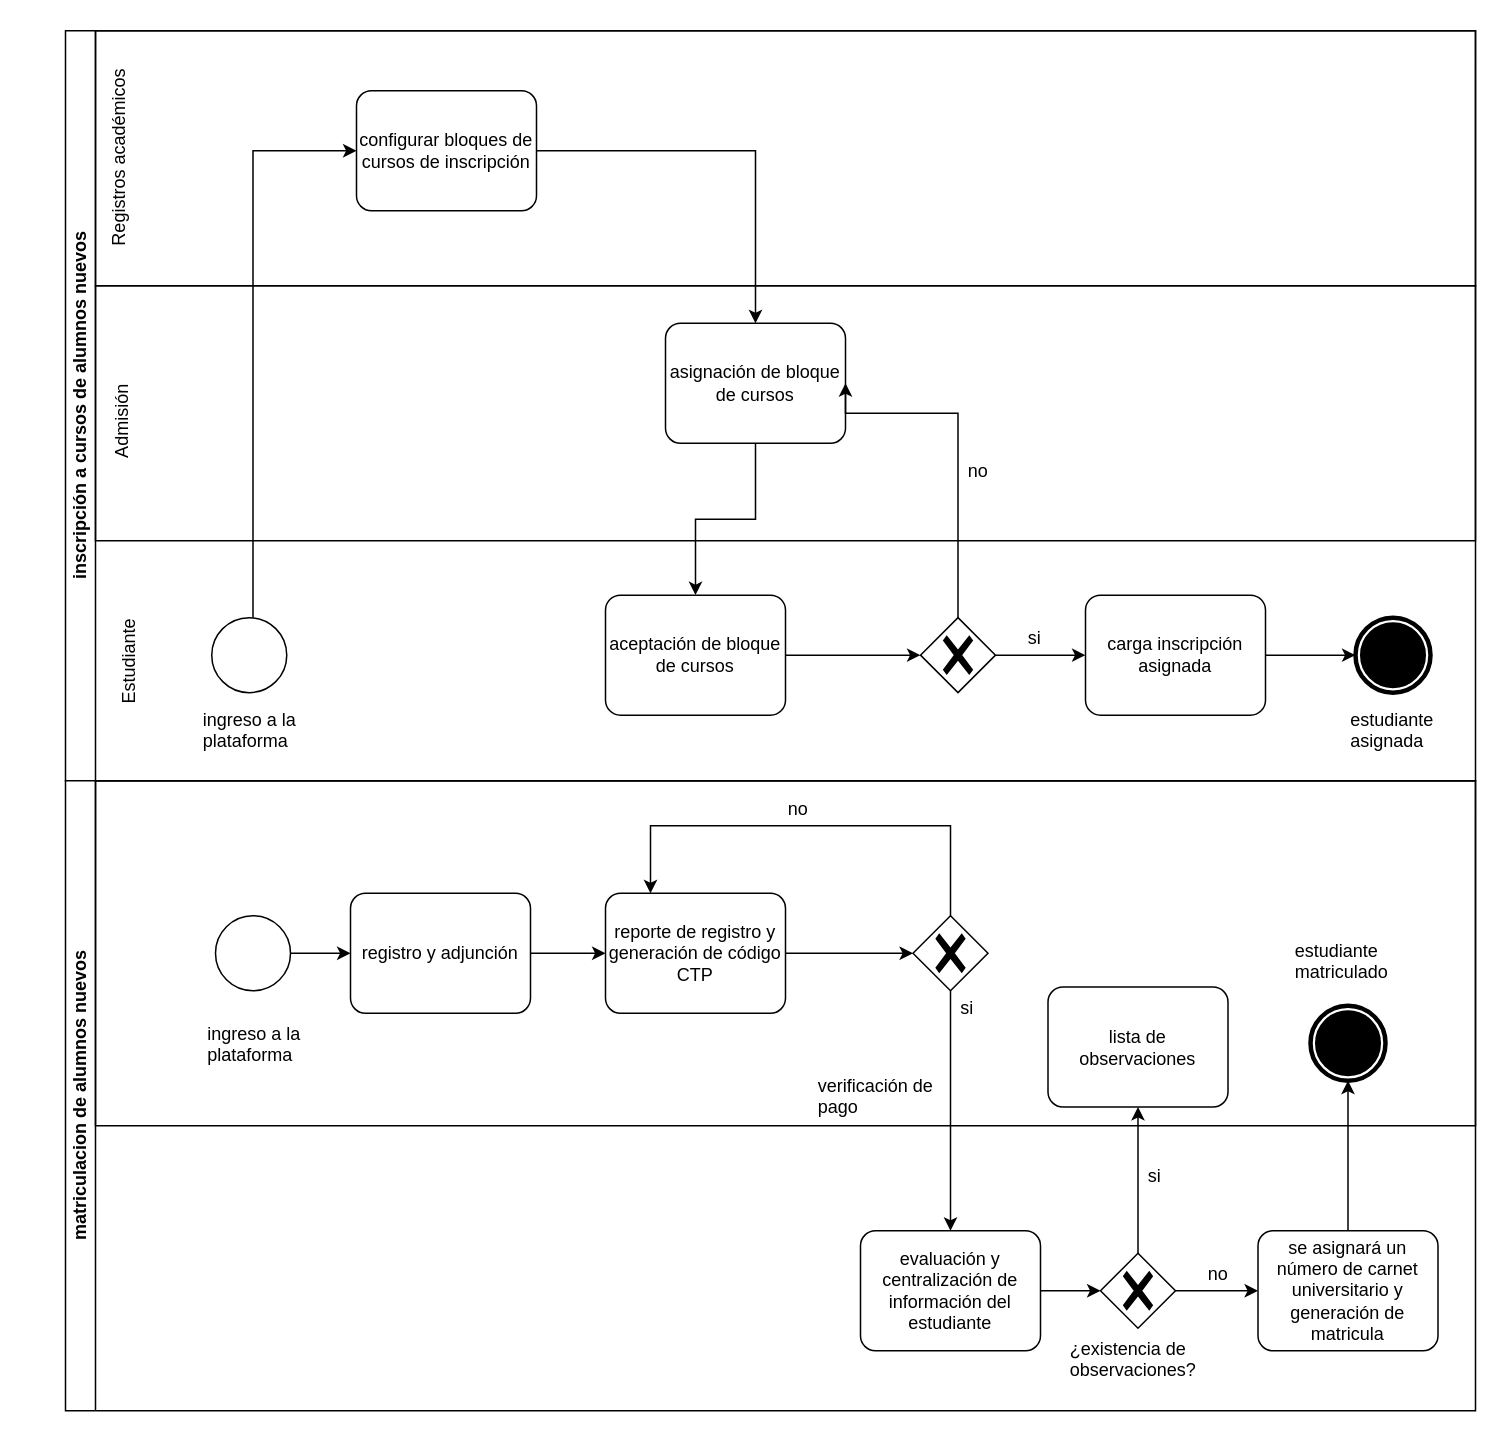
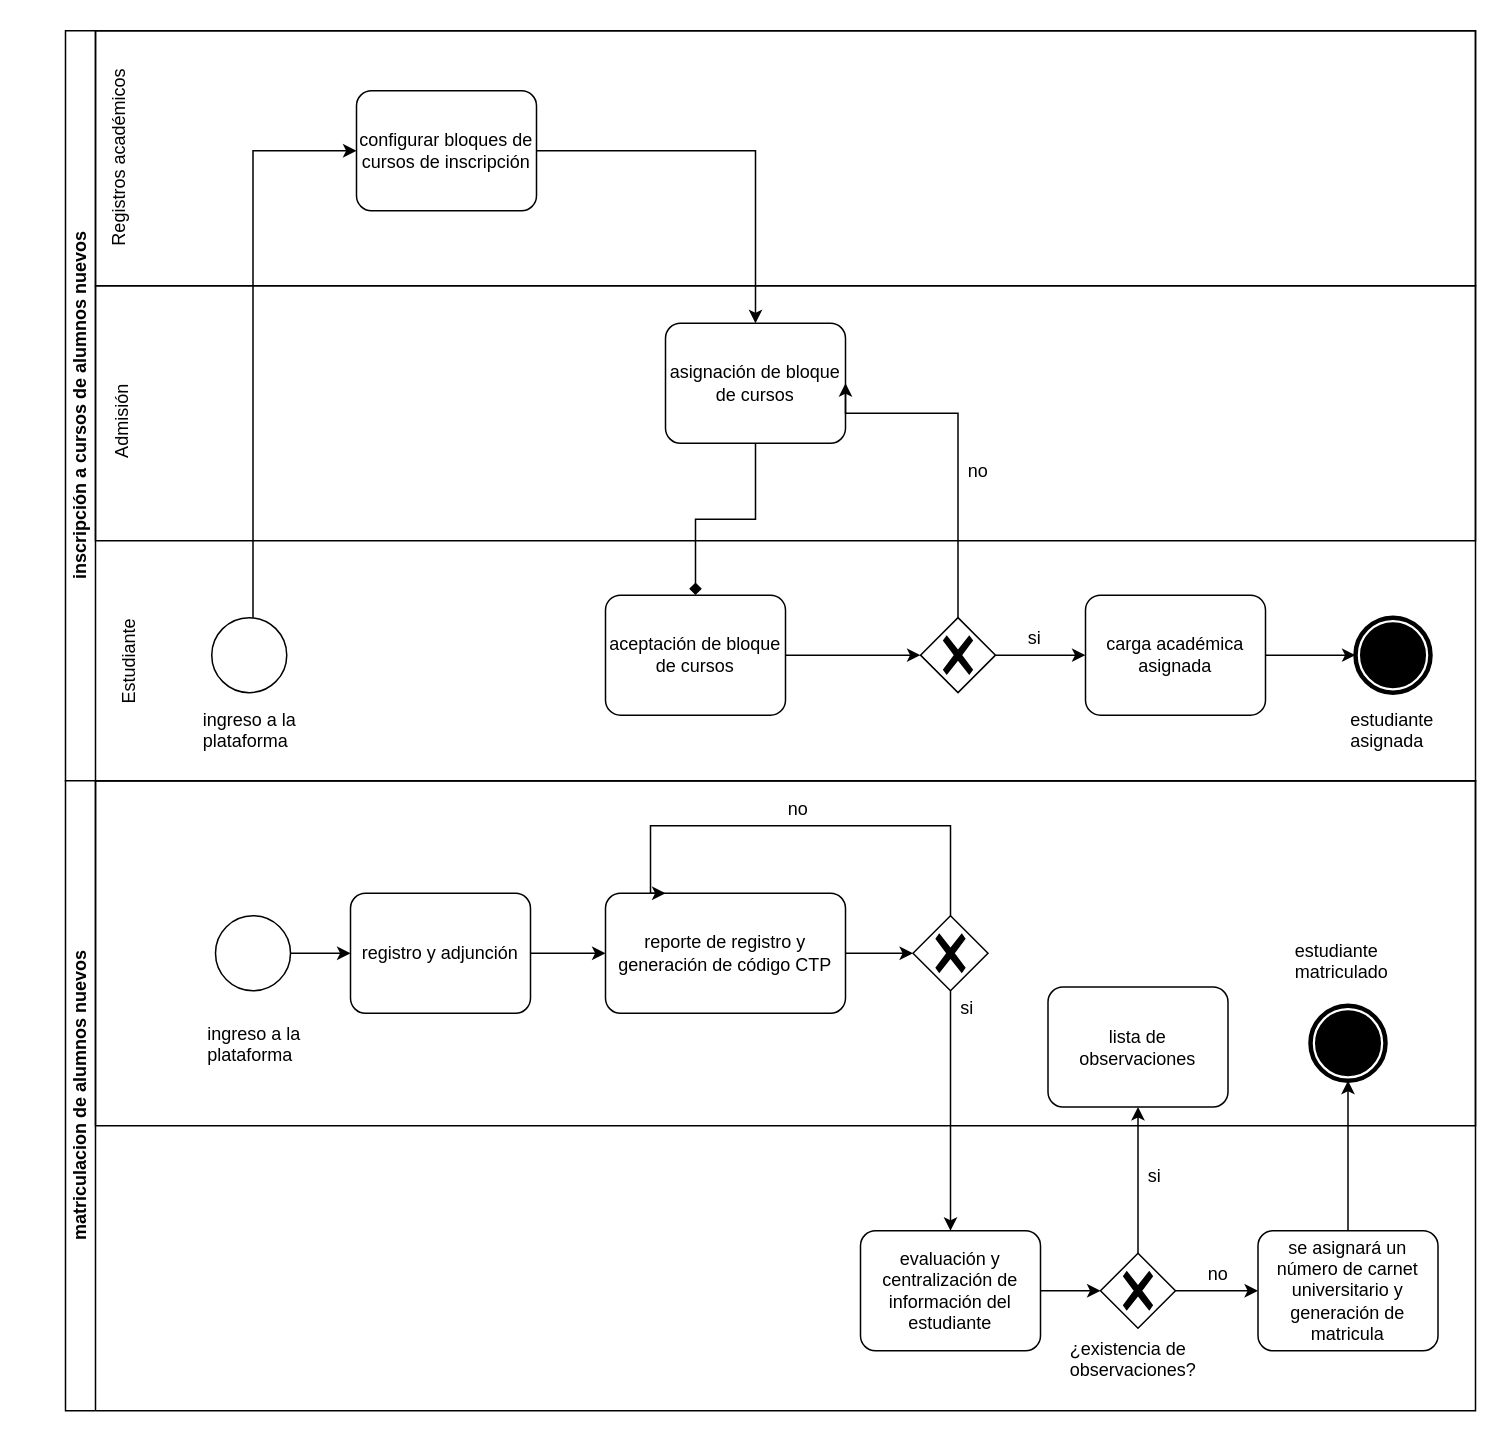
  <mxCell id="0" />
  <mxCell id="1" parent="0" />
  <mxCell id="2" value="inscripción a cursos de alumnos nuevos" style="swimlane;startSize=20;horizontal=0;html=1;whiteSpace=wrap;" vertex="1" parent="1"><mxGeometry x="43" y="20" width="940" height="500" as="geometry" /></mxCell>
  <mxCell id="3" value="" style="swimlane;html=1;startSize=20;fontStyle=0;collapsible=0;horizontal=1;swimlaneLine=0;fillColor=none;whiteSpace=wrap;" vertex="1" parent="2"><mxGeometry x="20" width="920" height="170" as="geometry" /></mxCell>
  <mxCell id="4" value="configurar bloques de cursos de inscripción" style="points=[[0.25,0,0],[0.5,0,0],[0.75,0,0],[1,0.25,0],[1,0.5,0],[1,0.75,0],[0.75,1,0],[0.5,1,0],[0.25,1,0],[0,0.75,0],[0,0.5,0],[0,0.25,0]];shape=mxgraph.bpmn.task;whiteSpace=wrap;rectStyle=rounded;size=10;html=1;container=1;expand=0;collapsible=0;taskMarker=abstract;" vertex="1" parent="3"><mxGeometry x="174" y="40" width="120" height="80" as="geometry" /></mxCell>
  <mxCell id="5" value="Registros académicos" style="text;whiteSpace=wrap;html=1;rotation=-90;" vertex="1" parent="3"><mxGeometry x="-42.5" y="68.75" width="122.5" height="32.5" as="geometry" /></mxCell>
  <mxCell id="6" value="Estudiante" style="text;whiteSpace=wrap;html=1;rotation=-90;" vertex="1" parent="2"><mxGeometry x="10" y="400" width="70" height="32.5" as="geometry" /></mxCell>
  <mxCell id="7" style="edgeStyle=orthogonalEdgeStyle;rounded=0;orthogonalLoop=1;jettySize=auto;html=1;" edge="1" parent="2" source="8" target="18"><mxGeometry relative="1" as="geometry" /></mxCell>
  <mxCell id="8" value="aceptación de bloque de cursos" style="points=[[0.25,0,0],[0.5,0,0],[0.75,0,0],[1,0.25,0],[1,0.5,0],[1,0.75,0],[0.75,1,0],[0.5,1,0],[0.25,1,0],[0,0.75,0],[0,0.5,0],[0,0.25,0]];shape=mxgraph.bpmn.task;whiteSpace=wrap;rectStyle=rounded;size=10;html=1;container=1;expand=0;collapsible=0;taskMarker=abstract;" vertex="1" parent="2"><mxGeometry x="360" y="376.25" width="120" height="80" as="geometry" /></mxCell>
  <mxCell id="9" value="" style="swimlane;html=1;startSize=20;fontStyle=0;collapsible=0;horizontal=1;swimlaneLine=0;fillColor=none;whiteSpace=wrap;" vertex="1" parent="2"><mxGeometry x="20" y="170" width="920" height="170" as="geometry" /></mxCell>
  <mxCell id="10" value="asignación de bloque de cursos" style="points=[[0.25,0,0],[0.5,0,0],[0.75,0,0],[1,0.25,0],[1,0.5,0],[1,0.75,0],[0.75,1,0],[0.5,1,0],[0.25,1,0],[0,0.75,0],[0,0.5,0],[0,0.25,0]];shape=mxgraph.bpmn.task;whiteSpace=wrap;rectStyle=rounded;size=10;html=1;container=1;expand=0;collapsible=0;taskMarker=abstract;" vertex="1" parent="9"><mxGeometry x="380" y="25" width="120" height="80" as="geometry" /></mxCell>
  <mxCell id="11" value="Admisión" style="text;whiteSpace=wrap;html=1;rotation=-90;" vertex="1" parent="9"><mxGeometry x="-12.5" y="68.75" width="65" height="32.5" as="geometry" /></mxCell>
  <mxCell id="12" value="no" style="text;whiteSpace=wrap;html=1;" vertex="1" parent="9"><mxGeometry x="580" y="110" width="20" height="30" as="geometry" /></mxCell>
  <mxCell id="13" style="edgeStyle=orthogonalEdgeStyle;rounded=0;orthogonalLoop=1;jettySize=auto;html=1;entryX=0;entryY=0.5;entryDx=0;entryDy=0;entryPerimeter=0;" edge="1" parent="2" source="24" target="4"><mxGeometry relative="1" as="geometry"><Array as="points"><mxPoint x="125" y="80" /></Array></mxGeometry></mxCell>
  <mxCell id="14" style="edgeStyle=orthogonalEdgeStyle;rounded=0;orthogonalLoop=1;jettySize=auto;html=1;entryX=0.5;entryY=0;entryDx=0;entryDy=0;entryPerimeter=0;" edge="1" parent="2" source="4" target="10"><mxGeometry relative="1" as="geometry" /></mxCell>
- <mxCell id="15" style="edgeStyle=orthogonalEdgeStyle;rounded=0;orthogonalLoop=1;jettySize=auto;html=1;entryX=0.5;entryY=0;entryDx=0;entryDy=0;entryPerimeter=0;" edge="1" parent="2" source="10" target="8"><mxGeometry relative="1" as="geometry" /></mxCell>
+ <mxCell id="15" style="edgeStyle=orthogonalEdgeStyle;rounded=0;orthogonalLoop=1;jettySize=auto;html=1;entryX=0.5;entryY=0;entryDx=0;entryDy=0;entryPerimeter=0;endArrow=diamond;" edge="1" parent="2" source="10" target="8"><mxGeometry relative="1" as="geometry" /></mxCell>
  <mxCell id="16" style="edgeStyle=orthogonalEdgeStyle;rounded=0;orthogonalLoop=1;jettySize=auto;html=1;entryX=1;entryY=0.5;entryDx=0;entryDy=0;entryPerimeter=0;" edge="1" parent="2" source="18" target="10"><mxGeometry relative="1" as="geometry"><Array as="points"><mxPoint x="595" y="255" /></Array></mxGeometry></mxCell>
  <mxCell id="17" style="edgeStyle=orthogonalEdgeStyle;rounded=0;orthogonalLoop=1;jettySize=auto;html=1;entryX=0;entryY=0.5;entryDx=0;entryDy=0;entryPerimeter=0;" edge="1" parent="2" source="18" target="20"><mxGeometry relative="1" as="geometry" /></mxCell>
  <mxCell id="18" value="" style="points=[[0.25,0.25,0],[0.5,0,0],[0.75,0.25,0],[1,0.5,0],[0.75,0.75,0],[0.5,1,0],[0.25,0.75,0],[0,0.5,0]];shape=mxgraph.bpmn.gateway2;html=1;verticalLabelPosition=bottom;labelBackgroundColor=#ffffff;verticalAlign=top;align=center;perimeter=rhombusPerimeter;outlineConnect=0;outline=none;symbol=none;gwType=exclusive;" vertex="1" parent="2"><mxGeometry x="570" y="391.25" width="50" height="50" as="geometry" /></mxCell>
  <mxCell id="19" style="edgeStyle=orthogonalEdgeStyle;rounded=0;orthogonalLoop=1;jettySize=auto;html=1;entryX=0;entryY=0.5;entryDx=0;entryDy=0;entryPerimeter=0;" edge="1" parent="2" source="20" target="21"><mxGeometry relative="1" as="geometry" /></mxCell>
- <mxCell id="20" value="carga inscripción asignada" style="points=[[0.25,0,0],[0.5,0,0],[0.75,0,0],[1,0.25,0],[1,0.5,0],[1,0.75,0],[0.75,1,0],[0.5,1,0],[0.25,1,0],[0,0.75,0],[0,0.5,0],[0,0.25,0]];shape=mxgraph.bpmn.task;whiteSpace=wrap;rectStyle=rounded;size=10;html=1;container=1;expand=0;collapsible=0;taskMarker=abstract;" vertex="1" parent="2"><mxGeometry x="680" y="376.25" width="120" height="80" as="geometry" /></mxCell>
+ <mxCell id="20" value="carga académica asignada" style="points=[[0.25,0,0],[0.5,0,0],[0.75,0,0],[1,0.25,0],[1,0.5,0],[1,0.75,0],[0.75,1,0],[0.5,1,0],[0.25,1,0],[0,0.75,0],[0,0.5,0],[0,0.25,0]];shape=mxgraph.bpmn.task;whiteSpace=wrap;rectStyle=rounded;size=10;html=1;container=1;expand=0;collapsible=0;taskMarker=abstract;" vertex="1" parent="2"><mxGeometry x="680" y="376.25" width="120" height="80" as="geometry" /></mxCell>
  <mxCell id="21" value="" style="points=[[0.145,0.145,0],[0.5,0,0],[0.855,0.145,0],[1,0.5,0],[0.855,0.855,0],[0.5,1,0],[0.145,0.855,0],[0,0.5,0]];shape=mxgraph.bpmn.event;html=1;verticalLabelPosition=bottom;labelBackgroundColor=#ffffff;verticalAlign=top;align=center;perimeter=ellipsePerimeter;outlineConnect=0;aspect=fixed;outline=end;symbol=terminate;" vertex="1" parent="2"><mxGeometry x="860" y="391.25" width="50" height="50" as="geometry" /></mxCell>
  <mxCell id="22" value="estudiante asignada" style="text;whiteSpace=wrap;html=1;" vertex="1" parent="2"><mxGeometry x="855" y="446.25" width="60" height="30" as="geometry" /></mxCell>
  <mxCell id="23" value="ingreso a la plataforma" style="text;whiteSpace=wrap;html=1;" vertex="1" parent="2"><mxGeometry x="90" y="446.25" width="65" height="40" as="geometry" /></mxCell>
  <mxCell id="24" value="" style="points=[[0.145,0.145,0],[0.5,0,0],[0.855,0.145,0],[1,0.5,0],[0.855,0.855,0],[0.5,1,0],[0.145,0.855,0],[0,0.5,0]];shape=mxgraph.bpmn.event;html=1;verticalLabelPosition=bottom;labelBackgroundColor=#ffffff;verticalAlign=top;align=center;perimeter=ellipsePerimeter;outlineConnect=0;aspect=fixed;outline=standard;symbol=general;" vertex="1" parent="2"><mxGeometry x="97.5" y="391.25" width="50" height="50" as="geometry" /></mxCell>
  <mxCell id="25" value="si" style="text;whiteSpace=wrap;html=1;" vertex="1" parent="2"><mxGeometry x="640" y="391.25" width="20" height="30" as="geometry" /></mxCell>
  <mxCell id="26" value="matriculacion de alumnos nuevos" style="swimlane;startSize=20;horizontal=0;html=1;whiteSpace=wrap;" vertex="1" parent="1"><mxGeometry x="43" y="520" width="940" height="420" as="geometry" /></mxCell>
  <mxCell id="27" value="" style="swimlane;html=1;startSize=20;fontStyle=0;collapsible=0;horizontal=1;swimlaneLine=0;fillColor=none;whiteSpace=wrap;" vertex="1" parent="26"><mxGeometry x="20" width="920" height="230" as="geometry" /></mxCell>
  <mxCell id="28" style="edgeStyle=orthogonalEdgeStyle;rounded=0;orthogonalLoop=1;jettySize=auto;html=1;entryX=0;entryY=0.5;entryDx=0;entryDy=0;entryPerimeter=0;" edge="1" parent="27" source="29" target="31"><mxGeometry relative="1" as="geometry" /></mxCell>
  <mxCell id="29" value="" style="points=[[0.145,0.145,0],[0.5,0,0],[0.855,0.145,0],[1,0.5,0],[0.855,0.855,0],[0.5,1,0],[0.145,0.855,0],[0,0.5,0]];shape=mxgraph.bpmn.event;html=1;verticalLabelPosition=bottom;labelBackgroundColor=#ffffff;verticalAlign=top;align=center;perimeter=ellipsePerimeter;outlineConnect=0;aspect=fixed;outline=standard;symbol=general;" vertex="1" parent="27"><mxGeometry x="80" y="90" width="50" height="50" as="geometry" /></mxCell>
  <mxCell id="30" style="edgeStyle=orthogonalEdgeStyle;rounded=0;orthogonalLoop=1;jettySize=auto;html=1;entryX=0;entryY=0.5;entryDx=0;entryDy=0;entryPerimeter=0;" edge="1" parent="27" source="31" target="33"><mxGeometry relative="1" as="geometry" /></mxCell>
  <mxCell id="31" value="registro y adjunción" style="points=[[0.25,0,0],[0.5,0,0],[0.75,0,0],[1,0.25,0],[1,0.5,0],[1,0.75,0],[0.75,1,0],[0.5,1,0],[0.25,1,0],[0,0.75,0],[0,0.5,0],[0,0.25,0]];shape=mxgraph.bpmn.task;whiteSpace=wrap;rectStyle=rounded;size=10;html=1;container=1;expand=0;collapsible=0;taskMarker=abstract;" vertex="1" parent="27"><mxGeometry x="170" y="75" width="120" height="80" as="geometry" /></mxCell>
  <mxCell id="32" style="edgeStyle=orthogonalEdgeStyle;rounded=0;orthogonalLoop=1;jettySize=auto;html=1;exitX=1;exitY=0.5;exitDx=0;exitDy=0;exitPerimeter=0;entryX=0;entryY=0.5;entryDx=0;entryDy=0;entryPerimeter=0;" edge="1" parent="27" source="33" target="38"><mxGeometry relative="1" as="geometry" /></mxCell>
- <mxCell id="33" value="reporte de registro y generación de código CTP" style="points=[[0.25,0,0],[0.5,0,0],[0.75,0,0],[1,0.25,0],[1,0.5,0],[1,0.75,0],[0.75,1,0],[0.5,1,0],[0.25,1,0],[0,0.75,0],[0,0.5,0],[0,0.25,0]];shape=mxgraph.bpmn.task;whiteSpace=wrap;rectStyle=rounded;size=10;html=1;container=1;expand=0;collapsible=0;taskMarker=abstract;" vertex="1" parent="27"><mxGeometry x="340" y="75" width="120" height="80" as="geometry" /></mxCell>
+ <mxCell id="33" value="reporte de registro y generación de código CTP" style="points=[[0.25,0,0],[0.5,0,0],[0.75,0,0],[1,0.25,0],[1,0.5,0],[1,0.75,0],[0.75,1,0],[0.5,1,0],[0.25,1,0],[0,0.75,0],[0,0.5,0],[0,0.25,0]];shape=mxgraph.bpmn.task;whiteSpace=wrap;rectStyle=rounded;size=10;html=1;container=1;expand=0;collapsible=0;taskMarker=abstract;" vertex="1" parent="27"><mxGeometry x="340" y="75" width="160" height="80" as="geometry" /></mxCell>
  <mxCell id="34" value="ingreso a la plataforma" style="text;whiteSpace=wrap;html=1;" vertex="1" parent="27"><mxGeometry x="72.5" y="155" width="65" height="40" as="geometry" /></mxCell>
  <mxCell id="35" value="" style="points=[[0.145,0.145,0],[0.5,0,0],[0.855,0.145,0],[1,0.5,0],[0.855,0.855,0],[0.5,1,0],[0.145,0.855,0],[0,0.5,0]];shape=mxgraph.bpmn.event;html=1;verticalLabelPosition=bottom;labelBackgroundColor=#ffffff;verticalAlign=top;align=center;perimeter=ellipsePerimeter;outlineConnect=0;aspect=fixed;outline=end;symbol=terminate;" vertex="1" parent="27"><mxGeometry x="810" y="150" width="50" height="50" as="geometry" /></mxCell>
  <mxCell id="36" value="lista de observaciones" style="points=[[0.25,0,0],[0.5,0,0],[0.75,0,0],[1,0.25,0],[1,0.5,0],[1,0.75,0],[0.75,1,0],[0.5,1,0],[0.25,1,0],[0,0.75,0],[0,0.5,0],[0,0.25,0]];shape=mxgraph.bpmn.task;whiteSpace=wrap;rectStyle=rounded;size=10;html=1;container=1;expand=0;collapsible=0;taskMarker=abstract;" vertex="1" parent="27"><mxGeometry x="635" y="137.5" width="120" height="80" as="geometry" /></mxCell>
  <mxCell id="37" style="edgeStyle=orthogonalEdgeStyle;rounded=0;orthogonalLoop=1;jettySize=auto;html=1;entryX=0.25;entryY=0;entryDx=0;entryDy=0;entryPerimeter=0;exitX=0.5;exitY=0;exitDx=0;exitDy=0;exitPerimeter=0;" edge="1" parent="27" source="38" target="33"><mxGeometry relative="1" as="geometry"><Array as="points"><mxPoint x="570" y="30" /><mxPoint x="370" y="30" /></Array></mxGeometry></mxCell>
  <mxCell id="38" value="" style="points=[[0.25,0.25,0],[0.5,0,0],[0.75,0.25,0],[1,0.5,0],[0.75,0.75,0],[0.5,1,0],[0.25,0.75,0],[0,0.5,0]];shape=mxgraph.bpmn.gateway2;html=1;verticalLabelPosition=bottom;labelBackgroundColor=#ffffff;verticalAlign=top;align=center;perimeter=rhombusPerimeter;outlineConnect=0;outline=none;symbol=none;gwType=exclusive;" vertex="1" parent="27"><mxGeometry x="545" y="90" width="50" height="50" as="geometry" /></mxCell>
  <mxCell id="39" value="no" style="text;whiteSpace=wrap;html=1;" vertex="1" parent="27"><mxGeometry x="460" y="5" width="20" height="30" as="geometry" /></mxCell>
- <mxCell id="40" value="verificación de pago" style="text;whiteSpace=wrap;html=1;" vertex="1" parent="27"><mxGeometry x="480" y="190" width="85" height="40" as="geometry" /></mxCell>
  <mxCell id="41" value="si" style="text;whiteSpace=wrap;html=1;" vertex="1" parent="27"><mxGeometry x="575" y="137.5" width="20" height="30" as="geometry" /></mxCell>
  <mxCell id="42" value="estudiante matriculado" style="text;whiteSpace=wrap;html=1;" vertex="1" parent="27"><mxGeometry x="797.5" y="100" width="75" height="30" as="geometry" /></mxCell>
  <mxCell id="43" value="¿existencia de observaciones?" style="text;whiteSpace=wrap;html=1;" vertex="1" parent="26"><mxGeometry x="668.13" y="365" width="93.75" height="30" as="geometry" /></mxCell>
  <mxCell id="44" style="edgeStyle=orthogonalEdgeStyle;rounded=0;orthogonalLoop=1;jettySize=auto;html=1;entryX=0;entryY=0.5;entryDx=0;entryDy=0;entryPerimeter=0;" edge="1" parent="26" source="45" target="50"><mxGeometry relative="1" as="geometry" /></mxCell>
  <mxCell id="45" value="evaluación y centralización de información del estudiante" style="points=[[0.25,0,0],[0.5,0,0],[0.75,0,0],[1,0.25,0],[1,0.5,0],[1,0.75,0],[0.75,1,0],[0.5,1,0],[0.25,1,0],[0,0.75,0],[0,0.5,0],[0,0.25,0]];shape=mxgraph.bpmn.task;whiteSpace=wrap;rectStyle=rounded;size=10;html=1;container=1;expand=0;collapsible=0;taskMarker=abstract;" vertex="1" parent="26"><mxGeometry x="530" y="300" width="120" height="80" as="geometry" /></mxCell>
  <mxCell id="46" style="edgeStyle=orthogonalEdgeStyle;rounded=0;orthogonalLoop=1;jettySize=auto;html=1;entryX=0.5;entryY=1;entryDx=0;entryDy=0;entryPerimeter=0;" edge="1" parent="26" source="47" target="35"><mxGeometry relative="1" as="geometry" /></mxCell>
  <mxCell id="47" value="se asignará un número de carnet universitario y generación de matricula" style="points=[[0.25,0,0],[0.5,0,0],[0.75,0,0],[1,0.25,0],[1,0.5,0],[1,0.75,0],[0.75,1,0],[0.5,1,0],[0.25,1,0],[0,0.75,0],[0,0.5,0],[0,0.25,0]];shape=mxgraph.bpmn.task;whiteSpace=wrap;rectStyle=rounded;size=10;html=1;container=1;expand=0;collapsible=0;taskMarker=abstract;" vertex="1" parent="26"><mxGeometry x="795" y="300" width="120" height="80" as="geometry" /></mxCell>
  <mxCell id="48" style="edgeStyle=orthogonalEdgeStyle;rounded=0;orthogonalLoop=1;jettySize=auto;html=1;entryX=0;entryY=0.5;entryDx=0;entryDy=0;entryPerimeter=0;" edge="1" parent="26" source="50" target="47"><mxGeometry relative="1" as="geometry" /></mxCell>
  <mxCell id="49" style="edgeStyle=orthogonalEdgeStyle;rounded=0;orthogonalLoop=1;jettySize=auto;html=1;entryX=0.5;entryY=1;entryDx=0;entryDy=0;entryPerimeter=0;" edge="1" parent="26" source="50" target="36"><mxGeometry relative="1" as="geometry" /></mxCell>
  <mxCell id="50" value="" style="points=[[0.25,0.25,0],[0.5,0,0],[0.75,0.25,0],[1,0.5,0],[0.75,0.75,0],[0.5,1,0],[0.25,0.75,0],[0,0.5,0]];shape=mxgraph.bpmn.gateway2;html=1;verticalLabelPosition=bottom;labelBackgroundColor=#ffffff;verticalAlign=top;align=center;perimeter=rhombusPerimeter;outlineConnect=0;outline=none;symbol=none;gwType=exclusive;" vertex="1" parent="26"><mxGeometry x="690" y="315" width="50" height="50" as="geometry" /></mxCell>
  <mxCell id="51" style="edgeStyle=orthogonalEdgeStyle;rounded=0;orthogonalLoop=1;jettySize=auto;html=1;entryX=0.5;entryY=0;entryDx=0;entryDy=0;entryPerimeter=0;" edge="1" parent="26" source="38" target="45"><mxGeometry relative="1" as="geometry" /></mxCell>
  <mxCell id="52" value="si" style="text;whiteSpace=wrap;html=1;" vertex="1" parent="26"><mxGeometry x="720" y="250" width="20" height="30" as="geometry" /></mxCell>
  <mxCell id="53" value="no" style="text;whiteSpace=wrap;html=1;" vertex="1" parent="26"><mxGeometry x="760" y="315" width="20" height="30" as="geometry" /></mxCell>
